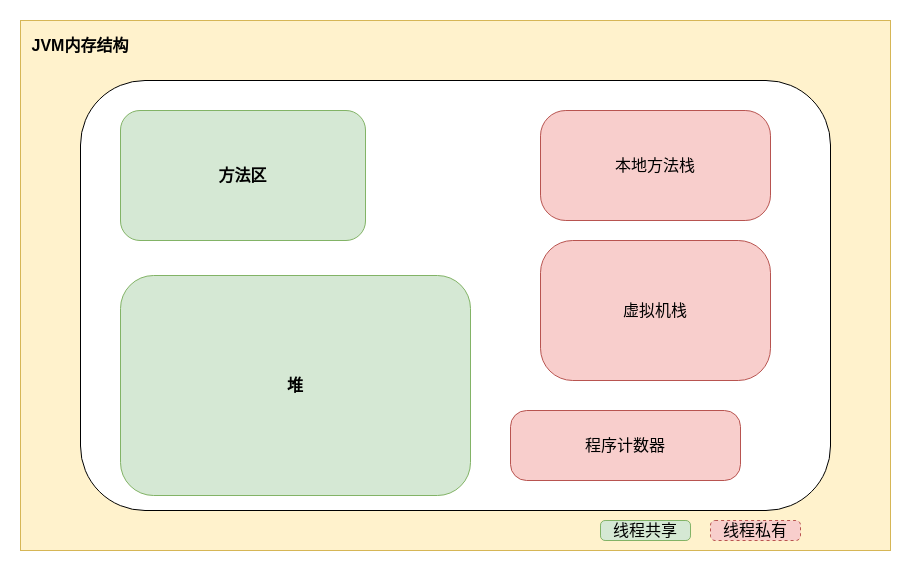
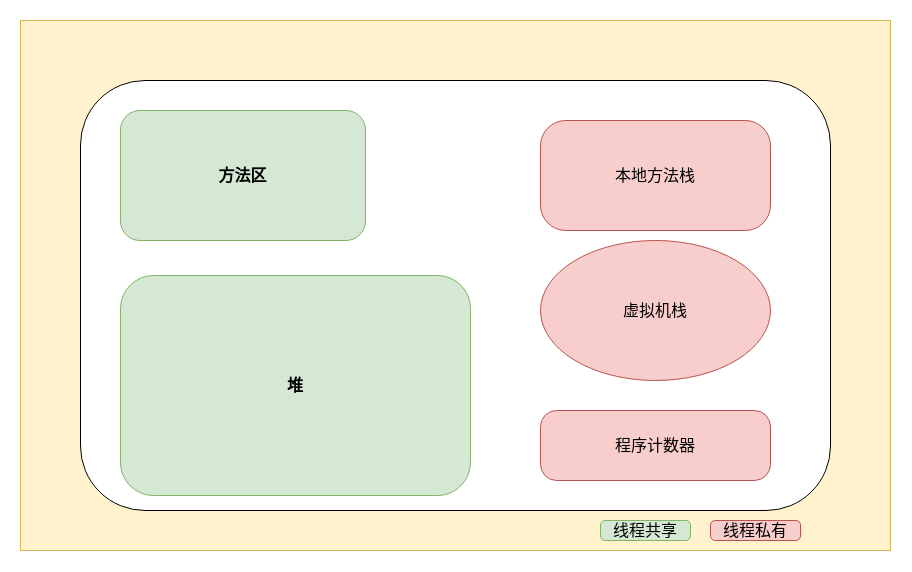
  <mxCell id="0" />
  <mxCell id="1" parent="0" />
  <mxCell id="2" value="" style="rounded=0;whiteSpace=wrap;html=1;fillColor=#fff2cc;strokeColor=#d6b656;" vertex="1" parent="1"><mxGeometry x="20" y="20" width="870" height="530" as="geometry" /></mxCell>
- <mxCell id="3" value="JVM内存结构&lt;br style=&quot;font-size: 16px;&quot;&gt;" style="text;html=1;strokeColor=none;fillColor=none;align=center;verticalAlign=middle;whiteSpace=wrap;rounded=0;fontStyle=1;fontSize=16;" vertex="1" parent="1"><mxGeometry x="30" y="30" width="100" height="30" as="geometry" /></mxCell>
  <mxCell id="4" value="" style="rounded=1;whiteSpace=wrap;html=1;fontSize=16;" vertex="1" parent="1"><mxGeometry x="80" y="80" width="750" height="430" as="geometry" /></mxCell>
  <mxCell id="5" value="线程共享" style="rounded=1;whiteSpace=wrap;html=1;fontSize=16;arcSize=23;fillColor=#d5e8d4;strokeColor=#82b366;" vertex="1" parent="1"><mxGeometry x="600" y="520" width="90" height="20" as="geometry" /></mxCell>
- <mxCell id="6" value="线程私有" style="rounded=1;whiteSpace=wrap;html=1;fontSize=16;arcSize=23;fillColor=#f8cecc;strokeColor=#b85450;dashed=1;" vertex="1" parent="1"><mxGeometry x="710" y="520" width="90" height="20" as="geometry" /></mxCell>
+ <mxCell id="6" value="线程私有" style="rounded=1;whiteSpace=wrap;html=1;fontSize=16;arcSize=23;fillColor=#f8cecc;strokeColor=#b85450;" vertex="1" parent="1"><mxGeometry x="710" y="520" width="90" height="20" as="geometry" /></mxCell>
  <mxCell id="7" value="&lt;b&gt;方法区&lt;/b&gt;" style="rounded=1;whiteSpace=wrap;html=1;fontSize=16;fillColor=#d5e8d4;strokeColor=#82b366;" vertex="1" parent="1"><mxGeometry x="120" y="110" width="245" height="130" as="geometry" /></mxCell>
  <mxCell id="8" value="&lt;b&gt;堆&lt;/b&gt;" style="rounded=1;whiteSpace=wrap;html=1;fontSize=16;fillColor=#d5e8d4;strokeColor=#82b366;" vertex="1" parent="1"><mxGeometry x="120" y="275" width="350" height="220" as="geometry" /></mxCell>
- <mxCell id="9" value="程序计数器" style="rounded=1;whiteSpace=wrap;html=1;fontSize=16;arcSize=23;fillColor=#f8cecc;strokeColor=#b85450;" vertex="1" parent="1"><mxGeometry x="510" y="410" width="230" height="70" as="geometry" /></mxCell>
- <mxCell id="10" value="虚拟机栈" style="rounded=1;whiteSpace=wrap;html=1;fontSize=16;arcSize=23;fillColor=#f8cecc;strokeColor=#b85450;" vertex="1" parent="1"><mxGeometry x="540" y="240" width="230" height="140" as="geometry" /></mxCell>
- <mxCell id="11" value="本地方法栈" style="rounded=1;whiteSpace=wrap;html=1;fontSize=16;arcSize=23;fillColor=#f8cecc;strokeColor=#b85450;" vertex="1" parent="1"><mxGeometry x="540" y="110" width="230" height="110" as="geometry" /></mxCell>
+ <mxCell id="9" value="程序计数器" style="rounded=1;whiteSpace=wrap;html=1;fontSize=16;arcSize=23;fillColor=#f8cecc;strokeColor=#b85450;" vertex="1" parent="1"><mxGeometry x="540" y="410" width="230" height="70" as="geometry" /></mxCell>
+ <mxCell id="10" value="虚拟机栈" style="ellipse;whiteSpace=wrap;html=1;fontSize=16;arcSize=23;fillColor=#f8cecc;strokeColor=#b85450;" vertex="1" parent="1"><mxGeometry x="540" y="240" width="230" height="140" as="geometry" /></mxCell>
+ <mxCell id="11" value="本地方法栈" style="rounded=1;whiteSpace=wrap;html=1;fontSize=16;arcSize=23;fillColor=#f8cecc;strokeColor=#b85450;" vertex="1" parent="1"><mxGeometry x="540" y="120" width="230" height="110" as="geometry" /></mxCell>
